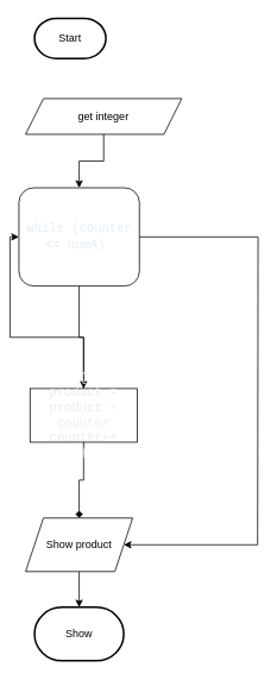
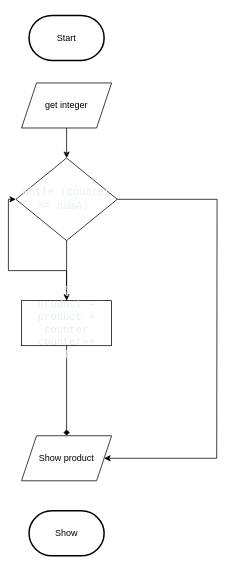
  <mxCell id="0" />
  <mxCell id="1" parent="0" />
- <mxCell id="2" value="Start" style="strokeWidth=2;html=1;shape=mxgraph.flowchart.terminator;whiteSpace=wrap;" parent="1" vertex="1"><mxGeometry x="38" y="20" width="80" height="45" as="geometry" /></mxCell>
+ <mxCell id="2" value="Start" style="strokeWidth=2;html=1;shape=mxgraph.flowchart.terminator;whiteSpace=wrap;" parent="1" vertex="1"><mxGeometry x="38" y="20" width="100" height="60" as="geometry" /></mxCell>
  <mxCell id="3" value="Show" style="strokeWidth=2;html=1;shape=mxgraph.flowchart.terminator;whiteSpace=wrap;" parent="1" vertex="1"><mxGeometry x="38" y="680" width="100" height="60" as="geometry" /></mxCell>
  <mxCell id="4" style="edgeStyle=orthogonalEdgeStyle;html=1;entryX=0.5;entryY=0;entryDx=0;entryDy=0;fontColor=#E6EDF3;rounded=0;" edge="1" parent="1" source="5" target="7"><mxGeometry relative="1" as="geometry" /></mxCell>
- <mxCell id="5" value="get integer" style="shape=parallelogram;perimeter=parallelogramPerimeter;whiteSpace=wrap;html=1;fixedSize=1;" vertex="1" parent="1"><mxGeometry x="28" y="110" width="175" height="40" as="geometry" /></mxCell>
+ <mxCell id="5" value="get integer" style="shape=parallelogram;perimeter=parallelogramPerimeter;whiteSpace=wrap;html=1;fixedSize=1;" vertex="1" parent="1"><mxGeometry x="28" y="110" width="120" height="60" as="geometry" /></mxCell>
  <mxCell id="6" style="edgeStyle=orthogonalEdgeStyle;rounded=0;html=1;entryX=0.5;entryY=0;entryDx=0;entryDy=0;fontColor=#E6EDF3;" edge="1" parent="1" source="7" target="10"><mxGeometry relative="1" as="geometry" /></mxCell>
- <mxCell id="7" value="&lt;div style=&quot;font-family: Consolas, &amp;quot;Courier New&amp;quot;, monospace; font-size: 14px; line-height: 19px;&quot;&gt;&lt;div style=&quot;&quot;&gt; &lt;font color=&quot;#e6edf3&quot;&gt;while (counter &amp;lt;= numA)&amp;nbsp;&lt;/font&gt;&lt;/div&gt;&lt;/div&gt;" style="whiteSpace=wrap;html=1;rounded=1;" vertex="1" parent="1"><mxGeometry x="20.5" y="210" width="135" height="110" as="geometry" /></mxCell>
+ <mxCell id="7" value="&lt;div style=&quot;font-family: Consolas, &amp;quot;Courier New&amp;quot;, monospace; font-size: 14px; line-height: 19px;&quot;&gt;&lt;div style=&quot;&quot;&gt; &lt;font color=&quot;#e6edf3&quot;&gt;while (counter &amp;lt;= numA)&amp;nbsp;&lt;/font&gt;&lt;/div&gt;&lt;/div&gt;" style="rhombus;whiteSpace=wrap;html=1;" vertex="1" parent="1"><mxGeometry x="20.5" y="210" width="135" height="110" as="geometry" /></mxCell>
  <mxCell id="8" style="edgeStyle=orthogonalEdgeStyle;rounded=0;html=1;entryX=0;entryY=0.5;entryDx=0;entryDy=0;fontColor=#E6EDF3;elbow=vertical;" edge="1" parent="1" source="10" target="7"><mxGeometry relative="1" as="geometry" /></mxCell>
  <mxCell id="9" style="edgeStyle=orthogonalEdgeStyle;rounded=0;html=1;entryX=0.5;entryY=0;entryDx=0;entryDy=0;fontColor=#E6EDF3;elbow=vertical;endArrow=diamond;" edge="1" parent="1" source="10" target="12"><mxGeometry relative="1" as="geometry" /></mxCell>
- <mxCell id="10" value="&lt;div style=&quot;color: rgb(240, 240, 240); font-family: Consolas, &amp;quot;Courier New&amp;quot;, monospace; font-size: 14px;&quot;&gt;&lt;font color=&quot;#e6edf3&quot;&gt;{&lt;/font&gt;&lt;/div&gt;&lt;div style=&quot;color: rgb(240, 240, 240); font-family: Consolas, &amp;quot;Courier New&amp;quot;, monospace; font-size: 14px;&quot;&gt;&lt;font color=&quot;#e6edf3&quot;&gt;product = product + counter&lt;/font&gt;&lt;/div&gt;&lt;div style=&quot;color: rgb(240, 240, 240); font-family: Consolas, &amp;quot;Courier New&amp;quot;, monospace; font-size: 14px;&quot;&gt;&lt;font color=&quot;#e6edf3&quot;&gt;counter++&lt;/font&gt;&lt;/div&gt;&lt;div style=&quot;color: rgb(240, 240, 240); font-family: Consolas, &amp;quot;Courier New&amp;quot;, monospace; font-size: 14px;&quot;&gt;&lt;font color=&quot;#e6edf3&quot;&gt;}&lt;/font&gt;&lt;/div&gt;" style="rounded=0;whiteSpace=wrap;html=1;labelBackgroundColor=none;fontColor=#E6EDF3;" vertex="1" parent="1"><mxGeometry x="33" y="435" width="120" height="60" as="geometry" /></mxCell>
- <mxCell id="11" style="edgeStyle=orthogonalEdgeStyle;rounded=0;html=1;entryX=0.5;entryY=0;entryDx=0;entryDy=0;entryPerimeter=0;fontColor=#E6EDF3;" edge="1" parent="1" source="12" target="3"><mxGeometry relative="1" as="geometry" /></mxCell>
+ <mxCell id="10" value="&lt;div style=&quot;color: rgb(240, 240, 240); font-family: Consolas, &amp;quot;Courier New&amp;quot;, monospace; font-size: 14px;&quot;&gt;&lt;font color=&quot;#e6edf3&quot;&gt;{&lt;/font&gt;&lt;/div&gt;&lt;div style=&quot;color: rgb(240, 240, 240); font-family: Consolas, &amp;quot;Courier New&amp;quot;, monospace; font-size: 14px;&quot;&gt;&lt;font color=&quot;#e6edf3&quot;&gt;product = product + counter&lt;/font&gt;&lt;/div&gt;&lt;div style=&quot;color: rgb(240, 240, 240); font-family: Consolas, &amp;quot;Courier New&amp;quot;, monospace; font-size: 14px;&quot;&gt;&lt;font color=&quot;#e6edf3&quot;&gt;counter++&lt;/font&gt;&lt;/div&gt;&lt;div style=&quot;color: rgb(240, 240, 240); font-family: Consolas, &amp;quot;Courier New&amp;quot;, monospace; font-size: 14px;&quot;&gt;&lt;font color=&quot;#e6edf3&quot;&gt;}&lt;/font&gt;&lt;/div&gt;" style="rounded=0;whiteSpace=wrap;html=1;labelBackgroundColor=none;fontColor=#E6EDF3;" vertex="1" parent="1"><mxGeometry x="28" y="400" width="120" height="60" as="geometry" /></mxCell>
  <mxCell id="12" value="Show product" style="shape=parallelogram;perimeter=parallelogramPerimeter;whiteSpace=wrap;html=1;fixedSize=1;" vertex="1" parent="1"><mxGeometry x="28" y="580" width="120" height="60" as="geometry" /></mxCell>
  <mxCell id="13" value="" style="endArrow=none;html=1;rounded=0;fontColor=#E6EDF3;elbow=vertical;edgeStyle=orthogonalEdgeStyle;exitX=1;exitY=0.5;exitDx=0;exitDy=0;" edge="1" parent="1" source="7"><mxGeometry width="50" height="50" relative="1" as="geometry"><mxPoint x="478" y="290" as="sourcePoint" /><mxPoint x="288" y="610" as="targetPoint" /></mxGeometry></mxCell>
  <mxCell id="14" value="" style="endArrow=classic;html=1;rounded=0;fontColor=#E6EDF3;elbow=vertical;" edge="1" parent="1" target="12"><mxGeometry width="50" height="50" relative="1" as="geometry"><mxPoint x="288" y="610" as="sourcePoint" /><mxPoint x="338" y="560" as="targetPoint" /></mxGeometry></mxCell>
